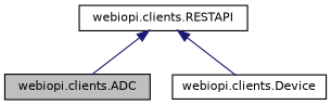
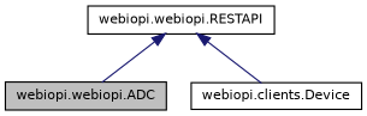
  digraph {
    node [color=black fillcolor=white fontname=Helvetica fontsize=10 shape=record style=filled]
    edge [color=midnightblue dir=back fontname=Helvetica fontsize=10 labelfontname=Helvetica labelfontsize=10 style=solid]
-   n1 [fillcolor=grey75 fontcolor=black height=0.2 label="webiopi.clients.ADC" width=0.4]
+   n1 [fillcolor=grey75 fontcolor=black height=0.2 label="webiopi.webiopi.ADC" width=0.4]
    n2 [height=0.2 label="webiopi.clients.Device" width=0.4]
-   n3 [height=0.2 label="webiopi.clients.RESTAPI" width=0.4]
+   n3 [height=0.2 label="webiopi.webiopi.RESTAPI" width=0.4]
    n3 -> n1
    n3 -> n2
  }
